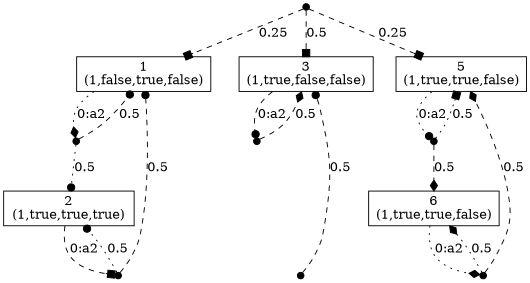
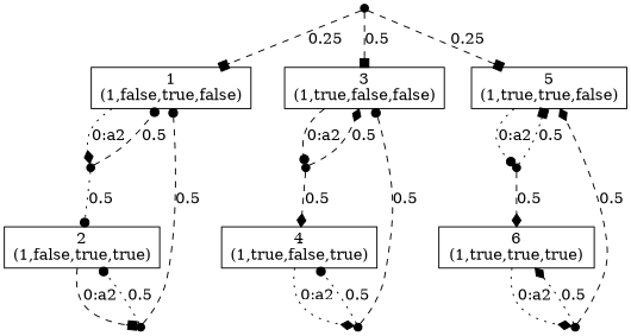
  digraph {
    node [shape=point]
    edge [arrowhead=diamond style=dashed]
    n0_0 [height=0.1 width=0.1]
    n2 [label="1\n(1,false,true,false)" shape=box]
    n3 [label="3\n(1,true,false,false)" shape=box]
    n4 [label="5\n(1,true,true,false)" shape=box]
    n1_0 [height=0.1 width=0.1]
    n3_0 [height=0.1 width=0.1]
    n5_0 [height=0.1 width=0.1]
-   n8 [label="2\n(1,true,true,true)" shape=box]
-   n10 [label="6\n(1,true,true,false)" shape=box]
+   n8 [label="2\n(1,false,true,true)" shape=box]
+   n9 [label="4\n(1,true,false,true)" shape=box]
+   n10 [label="6\n(1,true,true,true)" shape=box]
    n2_0 [height=0.1 width=0.1]
    n4_0 [height=0.1 width=0.1]
    n6_0 [height=0.1 width=0.1]
    n0_0 -> n2 [arrowhead=box label=0.25]
    n0_0 -> n3 [arrowhead=box label=0.5]
    n0_0 -> n4 [arrowhead=box label=0.25]
    n2 -> n1_0 [label="0:a2" style=dotted]
    n3 -> n3_0 [arrowhead=dot label="0:a2"]
    n4 -> n5_0 [arrowhead=dot label="0:a2" style=dotted]
    n1_0 -> n2 [arrowhead=dot label=0.5]
    n1_0 -> n8 [arrowhead=dot label=0.5 style=dotted]
    n3_0 -> n3 [label=0.5]
+   n3_0 -> n9 [label=0.5]
    n5_0 -> n4 [arrowhead=box label=0.5 style=dotted]
    n5_0 -> n10 [label=0.5]
    n8 -> n2_0 [arrowhead=box label="0:a2"]
+   n9 -> n4_0 [label="0:a2" style=dotted]
    n10 -> n6_0 [label="0:a2" style=dotted]
    n2_0 -> n2 [arrowhead=dot label=0.5]
    n2_0 -> n8 [arrowhead=dot label=0.5 style=dotted]
    n4_0 -> n3 [arrowhead=dot label=0.5]
+   n4_0 -> n9 [arrowhead=dot label=0.5 style=dotted]
    n6_0 -> n4 [label=0.5]
    n6_0 -> n10 [label=0.5 style=dotted]
  }
